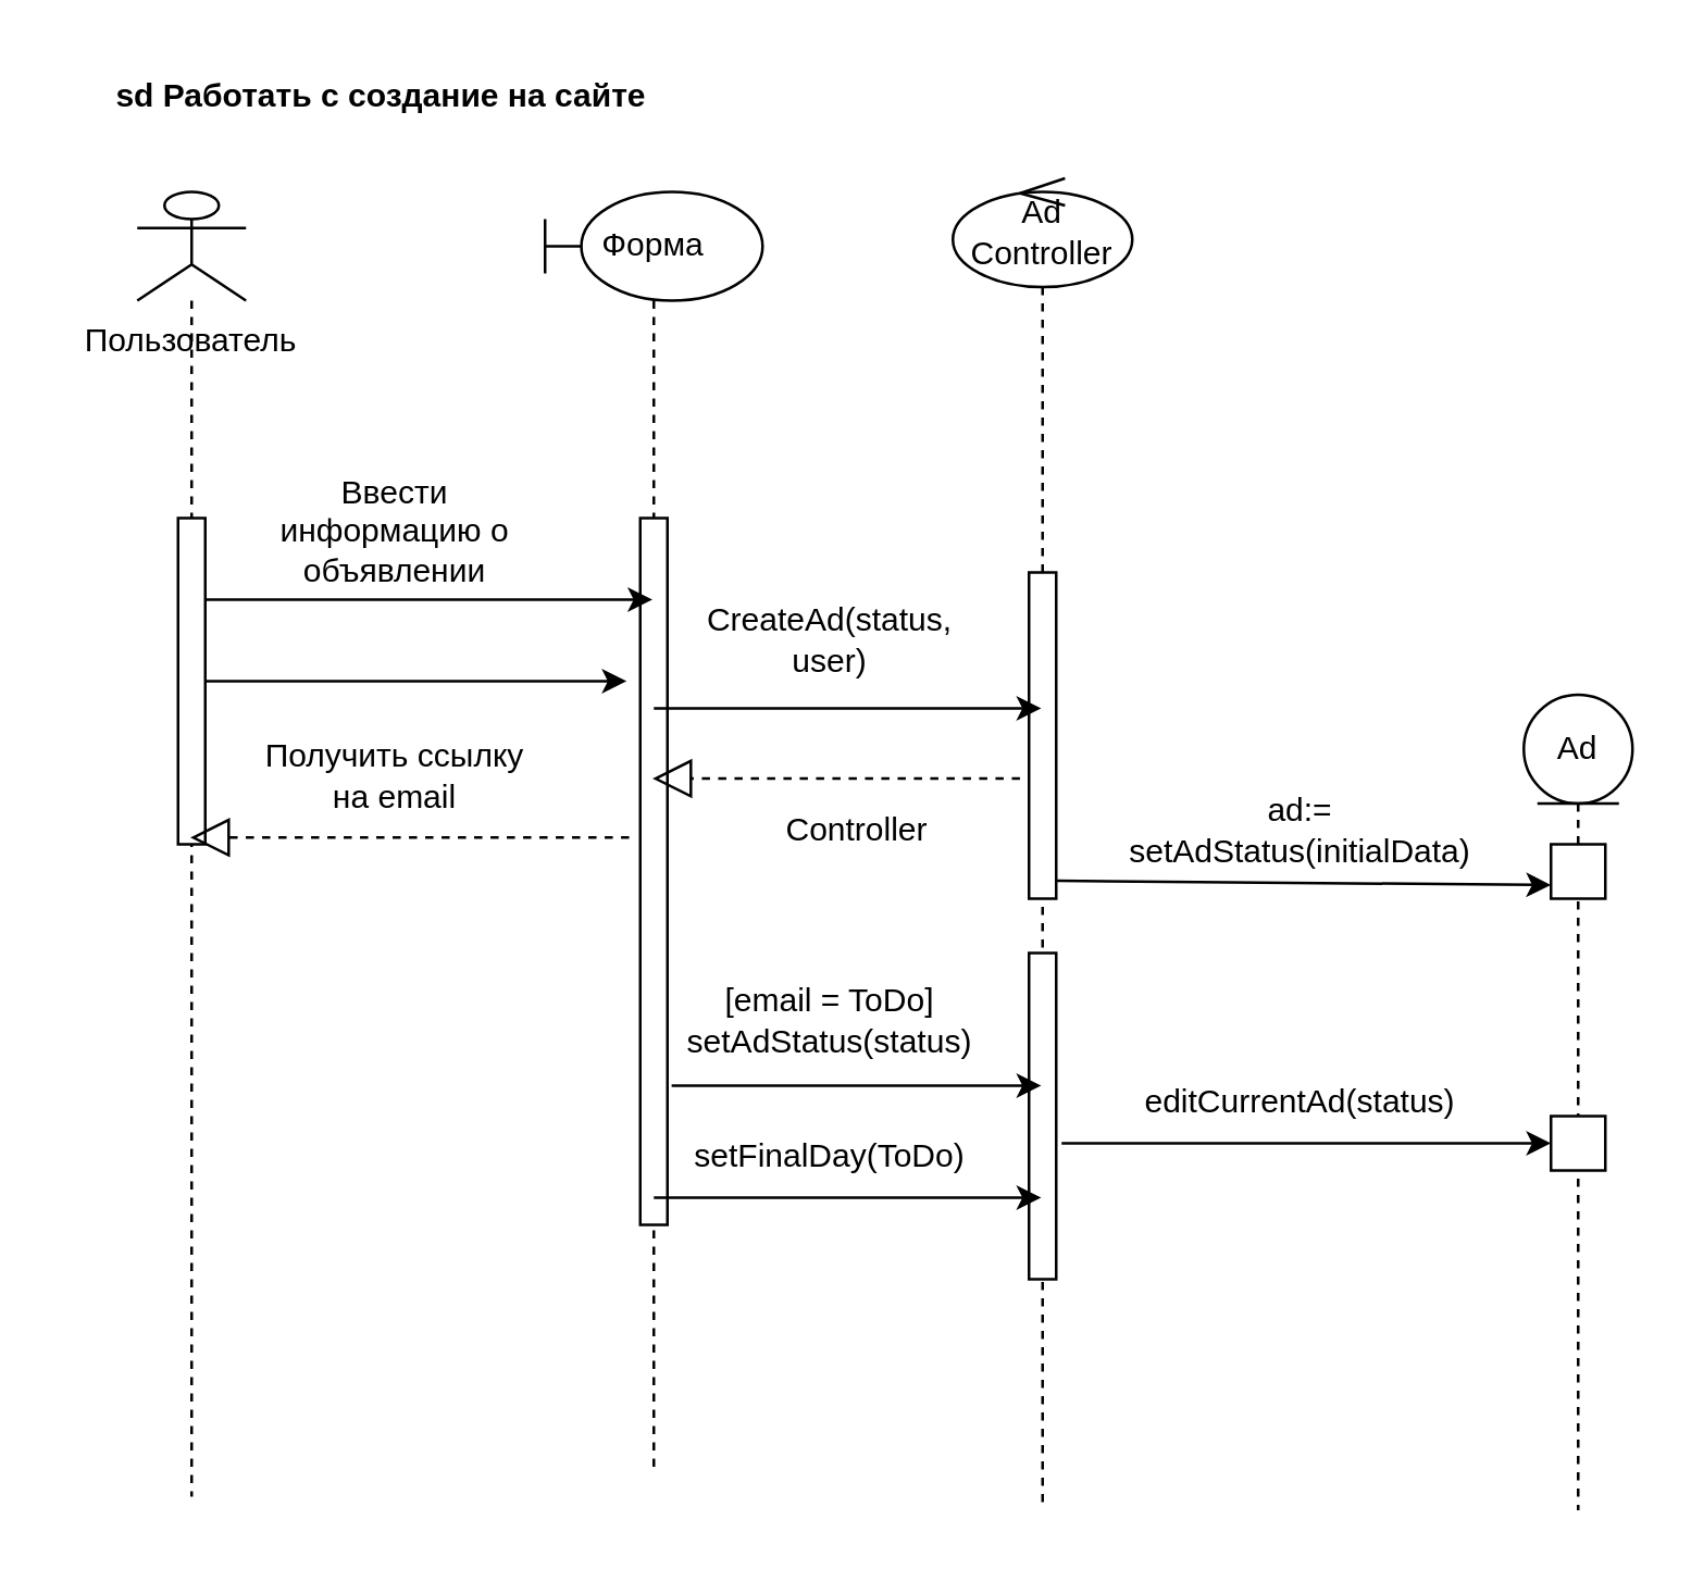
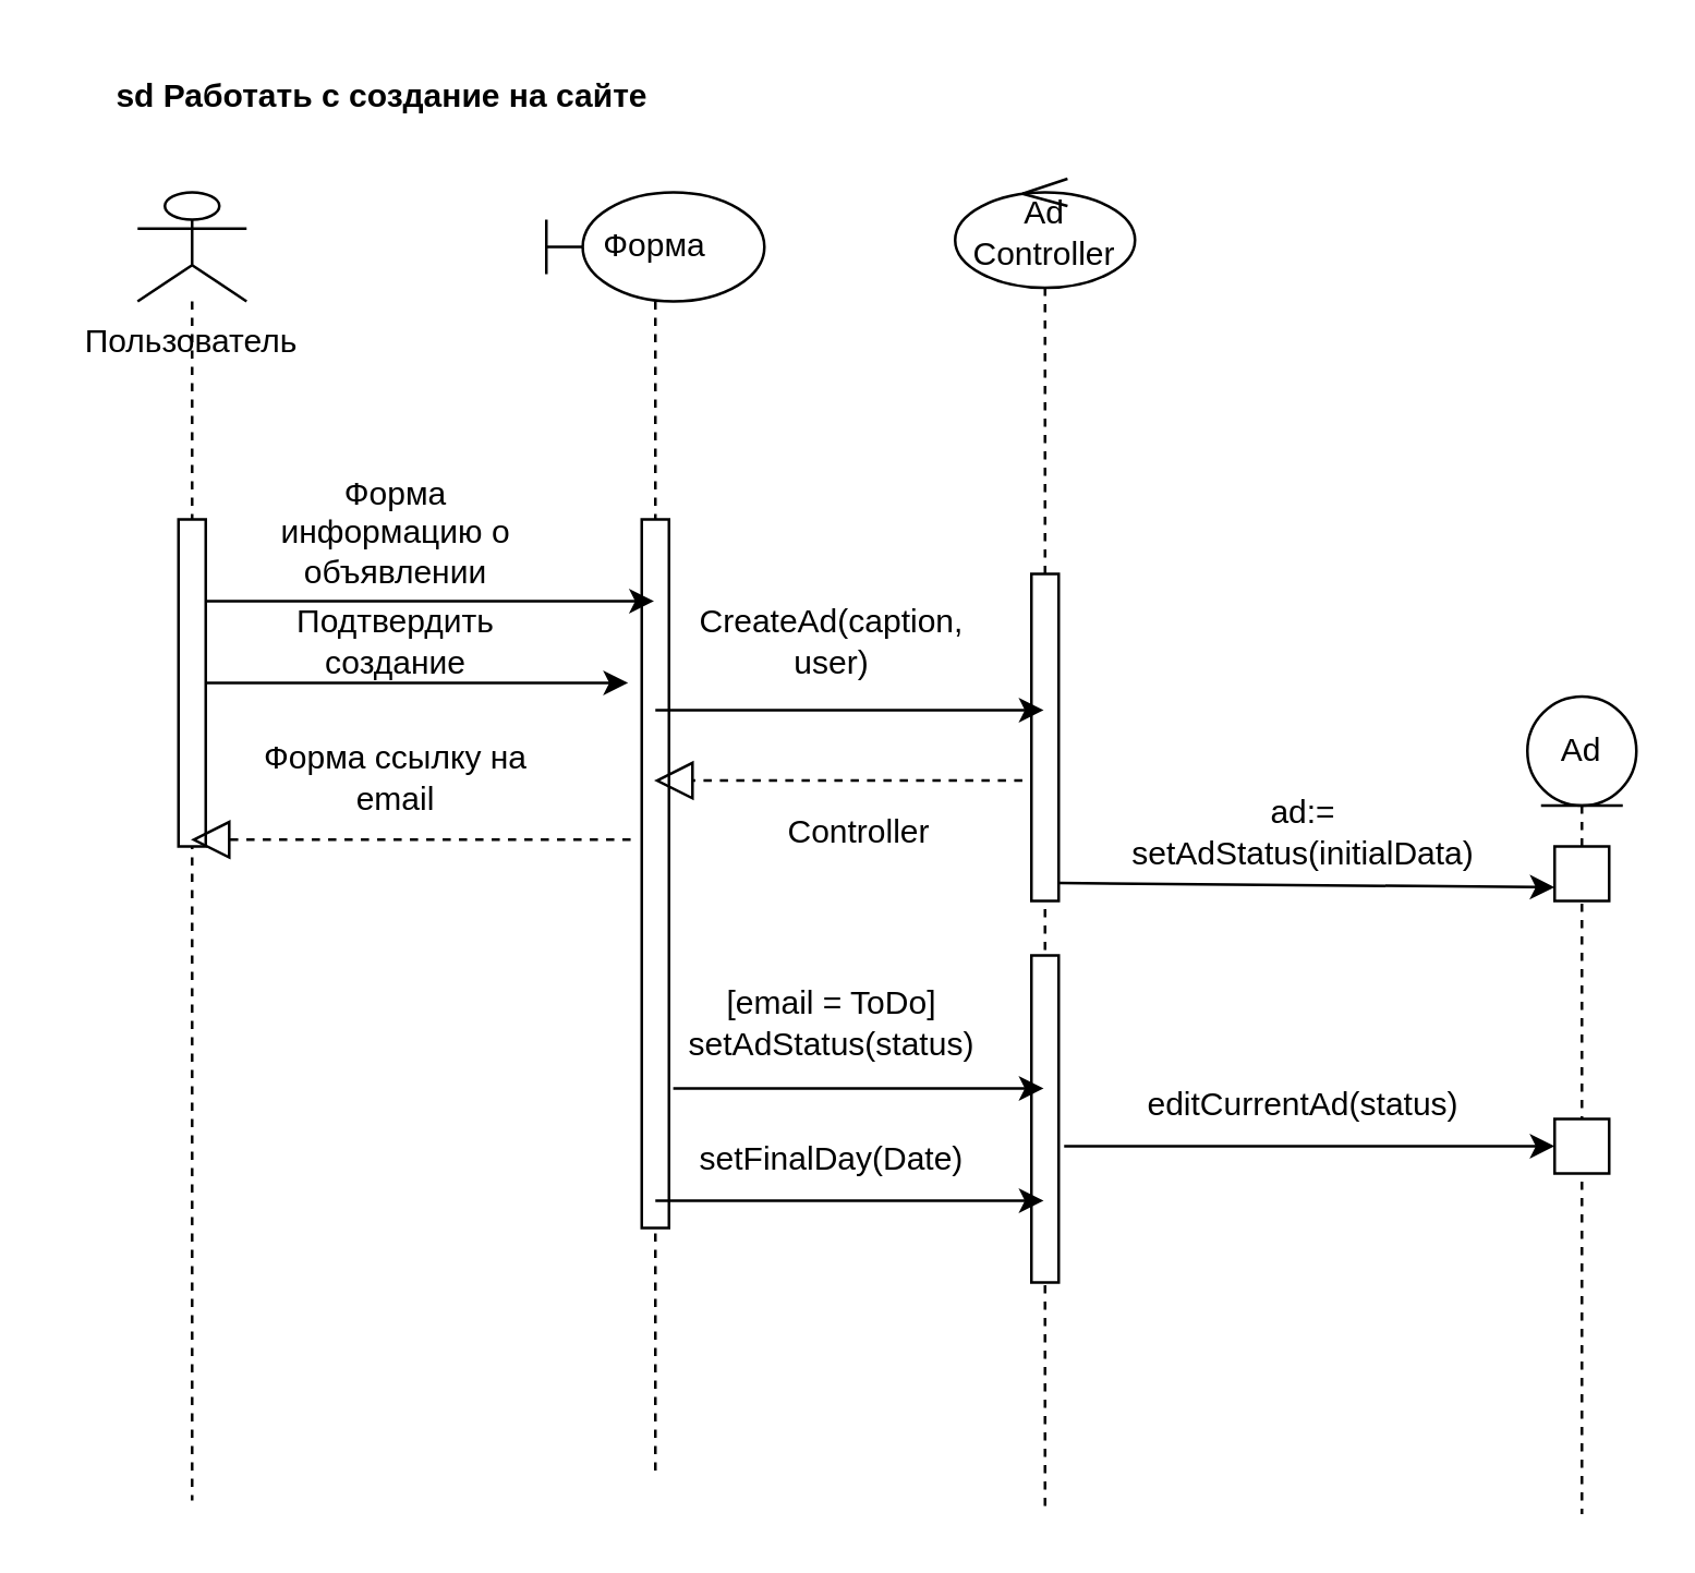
  <mxCell id="0" />
  <mxCell id="1" parent="0" />
  <mxCell id="2" value="&lt;b&gt;sd Работать с создание на сайте&lt;/b&gt;" style="text;html=1;strokeColor=none;fillColor=none;align=center;verticalAlign=middle;whiteSpace=wrap;rounded=0;" vertex="1" parent="1"><mxGeometry x="20" y="20" width="240" height="30" as="geometry" /></mxCell>
  <mxCell id="3" value="" style="shape=umlLifeline;perimeter=lifelinePerimeter;whiteSpace=wrap;html=1;container=1;dropTarget=0;collapsible=0;recursiveResize=0;outlineConnect=0;portConstraint=eastwest;newEdgeStyle={&quot;edgeStyle&quot;:&quot;elbowEdgeStyle&quot;,&quot;elbow&quot;:&quot;vertical&quot;,&quot;curved&quot;:0,&quot;rounded&quot;:0};participant=umlActor;" vertex="1" parent="1"><mxGeometry x="50" y="70" width="40" height="480" as="geometry" /></mxCell>
  <mxCell id="4" value="Форма" style="shape=umlLifeline;perimeter=lifelinePerimeter;whiteSpace=wrap;html=1;container=1;dropTarget=0;collapsible=0;recursiveResize=0;outlineConnect=0;portConstraint=eastwest;newEdgeStyle={&quot;edgeStyle&quot;:&quot;elbowEdgeStyle&quot;,&quot;elbow&quot;:&quot;vertical&quot;,&quot;curved&quot;:0,&quot;rounded&quot;:0};participant=umlBoundary;" vertex="1" parent="1"><mxGeometry x="200" y="70" width="80" height="470" as="geometry" /></mxCell>
  <mxCell id="5" value="Ad" style="shape=umlLifeline;perimeter=lifelinePerimeter;whiteSpace=wrap;html=1;container=1;dropTarget=0;collapsible=0;recursiveResize=0;outlineConnect=0;portConstraint=eastwest;newEdgeStyle={&quot;edgeStyle&quot;:&quot;elbowEdgeStyle&quot;,&quot;elbow&quot;:&quot;vertical&quot;,&quot;curved&quot;:0,&quot;rounded&quot;:0};participant=umlEntity;" vertex="1" parent="1"><mxGeometry x="560" y="255" width="40" height="300" as="geometry" /></mxCell>
  <mxCell id="6" value="Ad&lt;br&gt;Controller" style="shape=umlLifeline;perimeter=lifelinePerimeter;whiteSpace=wrap;html=1;container=1;dropTarget=0;collapsible=0;recursiveResize=0;outlineConnect=0;portConstraint=eastwest;newEdgeStyle={&quot;edgeStyle&quot;:&quot;elbowEdgeStyle&quot;,&quot;elbow&quot;:&quot;vertical&quot;,&quot;curved&quot;:0,&quot;rounded&quot;:0};participant=umlControl;" vertex="1" parent="1"><mxGeometry x="350" y="65" width="66" height="490" as="geometry" /></mxCell>
  <mxCell id="7" value="Пользователь" style="text;html=1;strokeColor=none;fillColor=none;align=center;verticalAlign=middle;whiteSpace=wrap;rounded=0;" vertex="1" parent="1"><mxGeometry x="40" y="110" width="60" height="30" as="geometry" /></mxCell>
  <mxCell id="8" value="" style="rounded=0;whiteSpace=wrap;html=1;" vertex="1" parent="1"><mxGeometry x="65" y="190" width="10" height="120" as="geometry" /></mxCell>
  <mxCell id="9" value="" style="rounded=0;whiteSpace=wrap;html=1;" vertex="1" parent="1"><mxGeometry x="235" y="190" width="10" height="260" as="geometry" /></mxCell>
  <mxCell id="10" value="" style="rounded=0;whiteSpace=wrap;html=1;" vertex="1" parent="1"><mxGeometry x="378" y="210" width="10" height="120" as="geometry" /></mxCell>
  <mxCell id="11" value="" style="rounded=0;whiteSpace=wrap;html=1;" vertex="1" parent="1"><mxGeometry x="378" y="350" width="10" height="120" as="geometry" /></mxCell>
  <mxCell id="12" value="" style="endArrow=classic;html=1;rounded=0;exitX=1;exitY=0.25;exitDx=0;exitDy=0;" edge="1" parent="1" source="8" target="4"><mxGeometry width="50" height="50" relative="1" as="geometry"><mxPoint x="350" y="320" as="sourcePoint" /><mxPoint x="400" y="270" as="targetPoint" /></mxGeometry></mxCell>
- <mxCell id="13" value="Ввести информацию о объявлении" style="text;html=1;strokeColor=none;fillColor=none;align=center;verticalAlign=middle;whiteSpace=wrap;rounded=0;" vertex="1" parent="1"><mxGeometry x="90" y="180" width="110" height="30" as="geometry" /></mxCell>
+ <mxCell id="13" value="Форма информацию о объявлении" style="text;html=1;strokeColor=none;fillColor=none;align=center;verticalAlign=middle;whiteSpace=wrap;rounded=0;" vertex="1" parent="1"><mxGeometry x="90" y="180" width="110" height="30" as="geometry" /></mxCell>
  <mxCell id="14" value="" style="endArrow=classic;html=1;rounded=0;" edge="1" parent="1" source="8"><mxGeometry width="50" height="50" relative="1" as="geometry"><mxPoint x="80" y="250" as="sourcePoint" /><mxPoint x="230" y="250" as="targetPoint" /></mxGeometry></mxCell>
  <mxCell id="15" value="" style="endArrow=block;dashed=1;endFill=0;endSize=12;html=1;rounded=0;exitX=-0.408;exitY=0.452;exitDx=0;exitDy=0;exitPerimeter=0;" edge="1" parent="1" source="9" target="3"><mxGeometry width="160" relative="1" as="geometry"><mxPoint x="290" y="280" as="sourcePoint" /><mxPoint x="450" y="280" as="targetPoint" /></mxGeometry></mxCell>
- <mxCell id="17" value="Получить ссылку на email" style="text;html=1;strokeColor=none;fillColor=none;align=center;verticalAlign=middle;whiteSpace=wrap;rounded=0;" vertex="1" parent="1"><mxGeometry x="90" y="270" width="110" height="30" as="geometry" /></mxCell>
+ <mxCell id="16" value="Подтвердить создание" style="text;html=1;strokeColor=none;fillColor=none;align=center;verticalAlign=middle;whiteSpace=wrap;rounded=0;" vertex="1" parent="1"><mxGeometry x="90" y="220" width="110" height="30" as="geometry" /></mxCell>
+ <mxCell id="17" value="Форма ссылку на email" style="text;html=1;strokeColor=none;fillColor=none;align=center;verticalAlign=middle;whiteSpace=wrap;rounded=0;" vertex="1" parent="1"><mxGeometry x="90" y="270" width="110" height="30" as="geometry" /></mxCell>
  <mxCell id="18" value="" style="endArrow=classic;html=1;rounded=0;" edge="1" parent="1" target="6"><mxGeometry width="50" height="50" relative="1" as="geometry"><mxPoint x="240" y="260" as="sourcePoint" /><mxPoint x="240" y="260" as="targetPoint" /></mxGeometry></mxCell>
  <mxCell id="19" value="" style="endArrow=block;dashed=1;endFill=0;endSize=12;html=1;rounded=0;exitX=-0.333;exitY=0.632;exitDx=0;exitDy=0;exitPerimeter=0;" edge="1" parent="1" source="10" target="4"><mxGeometry width="160" relative="1" as="geometry"><mxPoint x="241" y="308" as="sourcePoint" /><mxPoint x="80" y="308" as="targetPoint" /></mxGeometry></mxCell>
- <mxCell id="20" value="CreateAd(status, user)" style="text;html=1;strokeColor=none;fillColor=none;align=center;verticalAlign=middle;whiteSpace=wrap;rounded=0;" vertex="1" parent="1"><mxGeometry x="250" y="220" width="110" height="30" as="geometry" /></mxCell>
+ <mxCell id="20" value="CreateAd(caption, user)" style="text;html=1;strokeColor=none;fillColor=none;align=center;verticalAlign=middle;whiteSpace=wrap;rounded=0;" vertex="1" parent="1"><mxGeometry x="250" y="220" width="110" height="30" as="geometry" /></mxCell>
  <mxCell id="21" value="Controller" style="text;html=1;strokeColor=none;fillColor=none;align=center;verticalAlign=middle;whiteSpace=wrap;rounded=0;" vertex="1" parent="1"><mxGeometry x="260" y="290" width="110" height="30" as="geometry" /></mxCell>
  <mxCell id="22" value="" style="whiteSpace=wrap;html=1;aspect=fixed;" vertex="1" parent="1"><mxGeometry x="570" y="310" width="20" height="20" as="geometry" /></mxCell>
  <mxCell id="23" value="" style="endArrow=classic;html=1;rounded=0;exitX=1.155;exitY=0.803;exitDx=0;exitDy=0;exitPerimeter=0;" edge="1" parent="1" source="9" target="6"><mxGeometry width="50" height="50" relative="1" as="geometry"><mxPoint x="350" y="330" as="sourcePoint" /><mxPoint x="400" y="280" as="targetPoint" /></mxGeometry></mxCell>
  <mxCell id="24" value="" style="endArrow=classic;html=1;rounded=0;" edge="1" parent="1" target="6"><mxGeometry width="50" height="50" relative="1" as="geometry"><mxPoint x="240" y="440" as="sourcePoint" /><mxPoint x="400" y="280" as="targetPoint" /></mxGeometry></mxCell>
  <mxCell id="25" value="" style="whiteSpace=wrap;html=1;aspect=fixed;" vertex="1" parent="1"><mxGeometry x="570" y="410" width="20" height="20" as="geometry" /></mxCell>
  <mxCell id="26" value="" style="endArrow=classic;html=1;rounded=0;entryX=0;entryY=0.75;entryDx=0;entryDy=0;exitX=1.021;exitY=0.945;exitDx=0;exitDy=0;exitPerimeter=0;" edge="1" parent="1" source="10" target="22"><mxGeometry width="50" height="50" relative="1" as="geometry"><mxPoint x="350" y="330" as="sourcePoint" /><mxPoint x="400" y="280" as="targetPoint" /></mxGeometry></mxCell>
  <mxCell id="27" value="" style="endArrow=classic;html=1;rounded=0;entryX=0;entryY=0.5;entryDx=0;entryDy=0;exitX=1.2;exitY=0.583;exitDx=0;exitDy=0;exitPerimeter=0;" edge="1" parent="1" source="11" target="25"><mxGeometry width="50" height="50" relative="1" as="geometry"><mxPoint x="398" y="333" as="sourcePoint" /><mxPoint x="580" y="335" as="targetPoint" /></mxGeometry></mxCell>
  <mxCell id="28" value="[email = ToDo]&lt;br&gt;setAdStatus(status)" style="text;html=1;strokeColor=none;fillColor=none;align=center;verticalAlign=middle;whiteSpace=wrap;rounded=0;" vertex="1" parent="1"><mxGeometry x="250" y="360" width="110" height="30" as="geometry" /></mxCell>
- <mxCell id="29" value="setFinalDay(ToDo)" style="text;html=1;strokeColor=none;fillColor=none;align=center;verticalAlign=middle;whiteSpace=wrap;rounded=0;" vertex="1" parent="1"><mxGeometry x="250" y="410" width="110" height="30" as="geometry" /></mxCell>
+ <mxCell id="29" value="setFinalDay(Date)" style="text;html=1;strokeColor=none;fillColor=none;align=center;verticalAlign=middle;whiteSpace=wrap;rounded=0;" vertex="1" parent="1"><mxGeometry x="250" y="410" width="110" height="30" as="geometry" /></mxCell>
  <mxCell id="30" value="ad:=&lt;br&gt;setAdStatus(initialData)" style="text;html=1;strokeColor=none;fillColor=none;align=center;verticalAlign=middle;whiteSpace=wrap;rounded=0;" vertex="1" parent="1"><mxGeometry x="430" y="290" width="96" height="30" as="geometry" /></mxCell>
  <mxCell id="31" value="editCurrentAd(status)" style="text;html=1;strokeColor=none;fillColor=none;align=center;verticalAlign=middle;whiteSpace=wrap;rounded=0;" vertex="1" parent="1"><mxGeometry x="430" y="390" width="96" height="30" as="geometry" /></mxCell>
